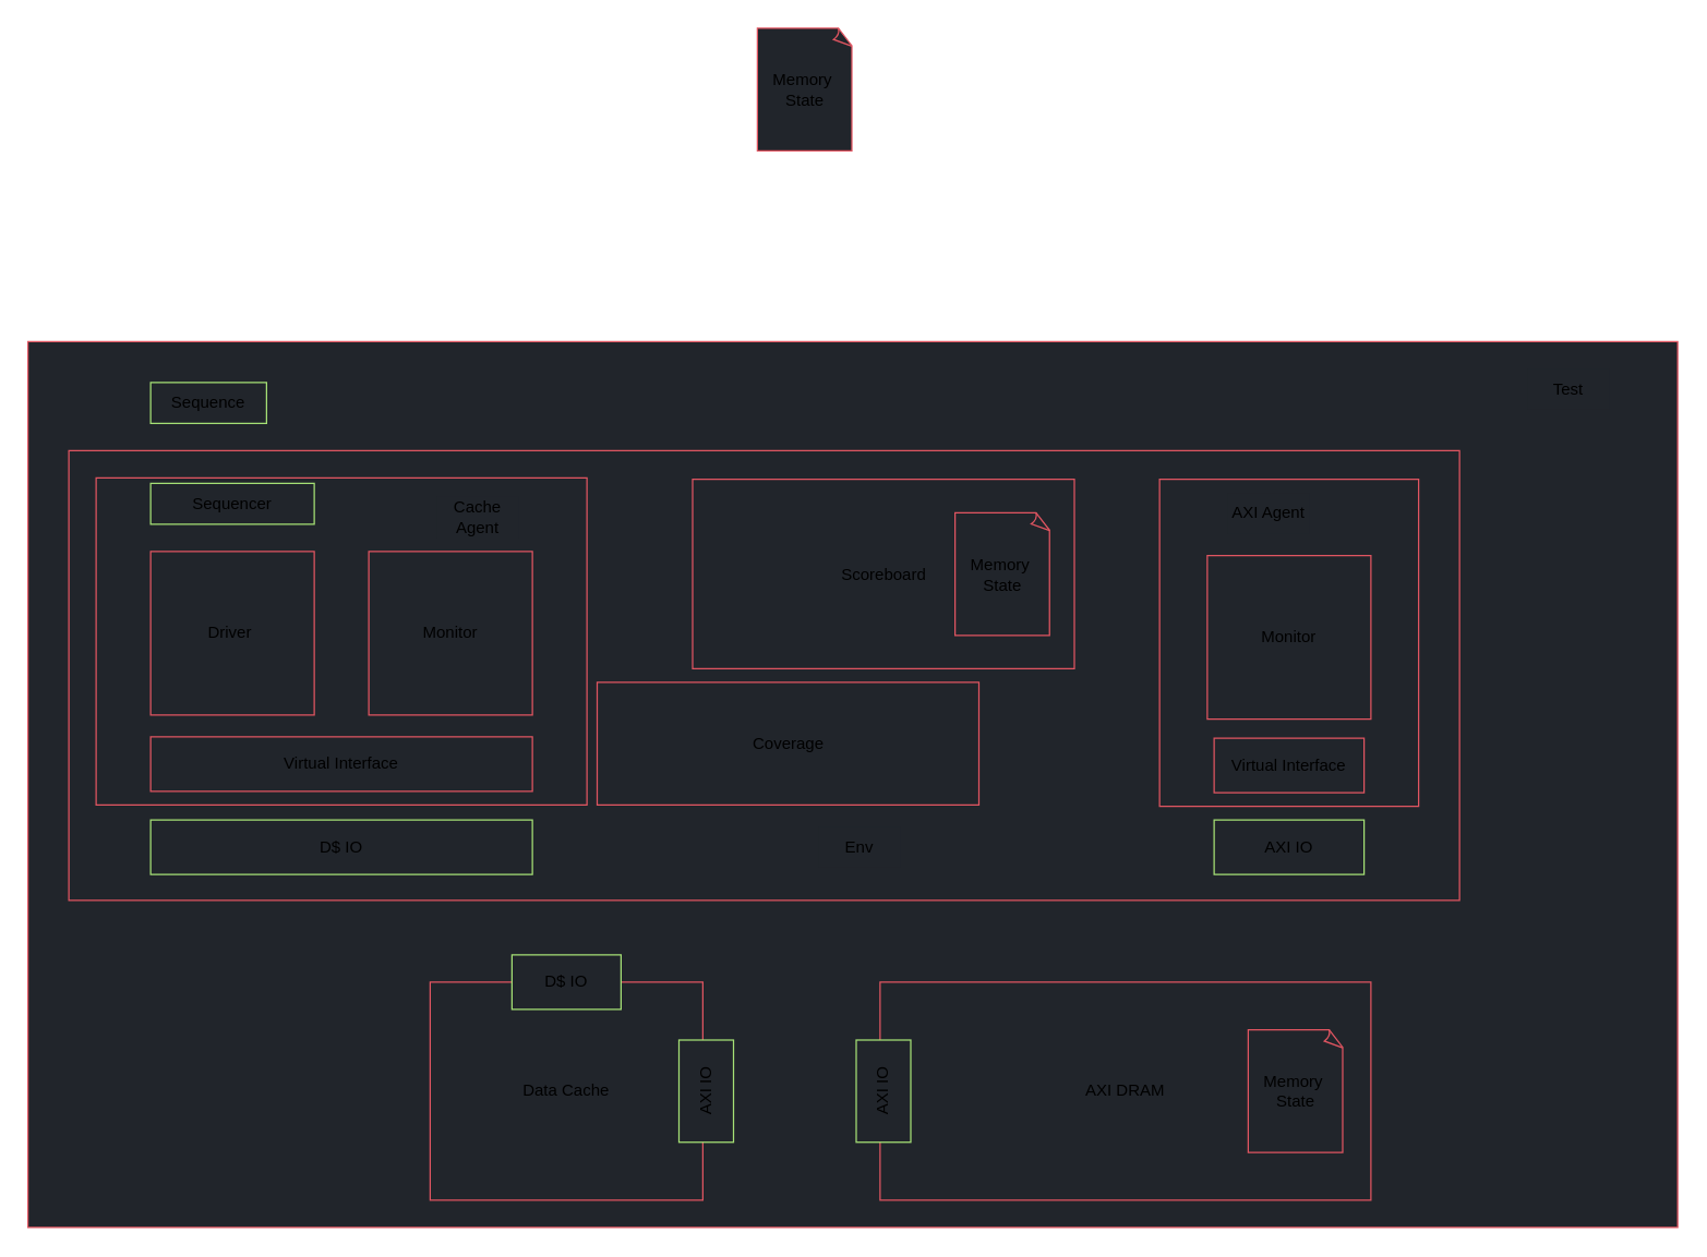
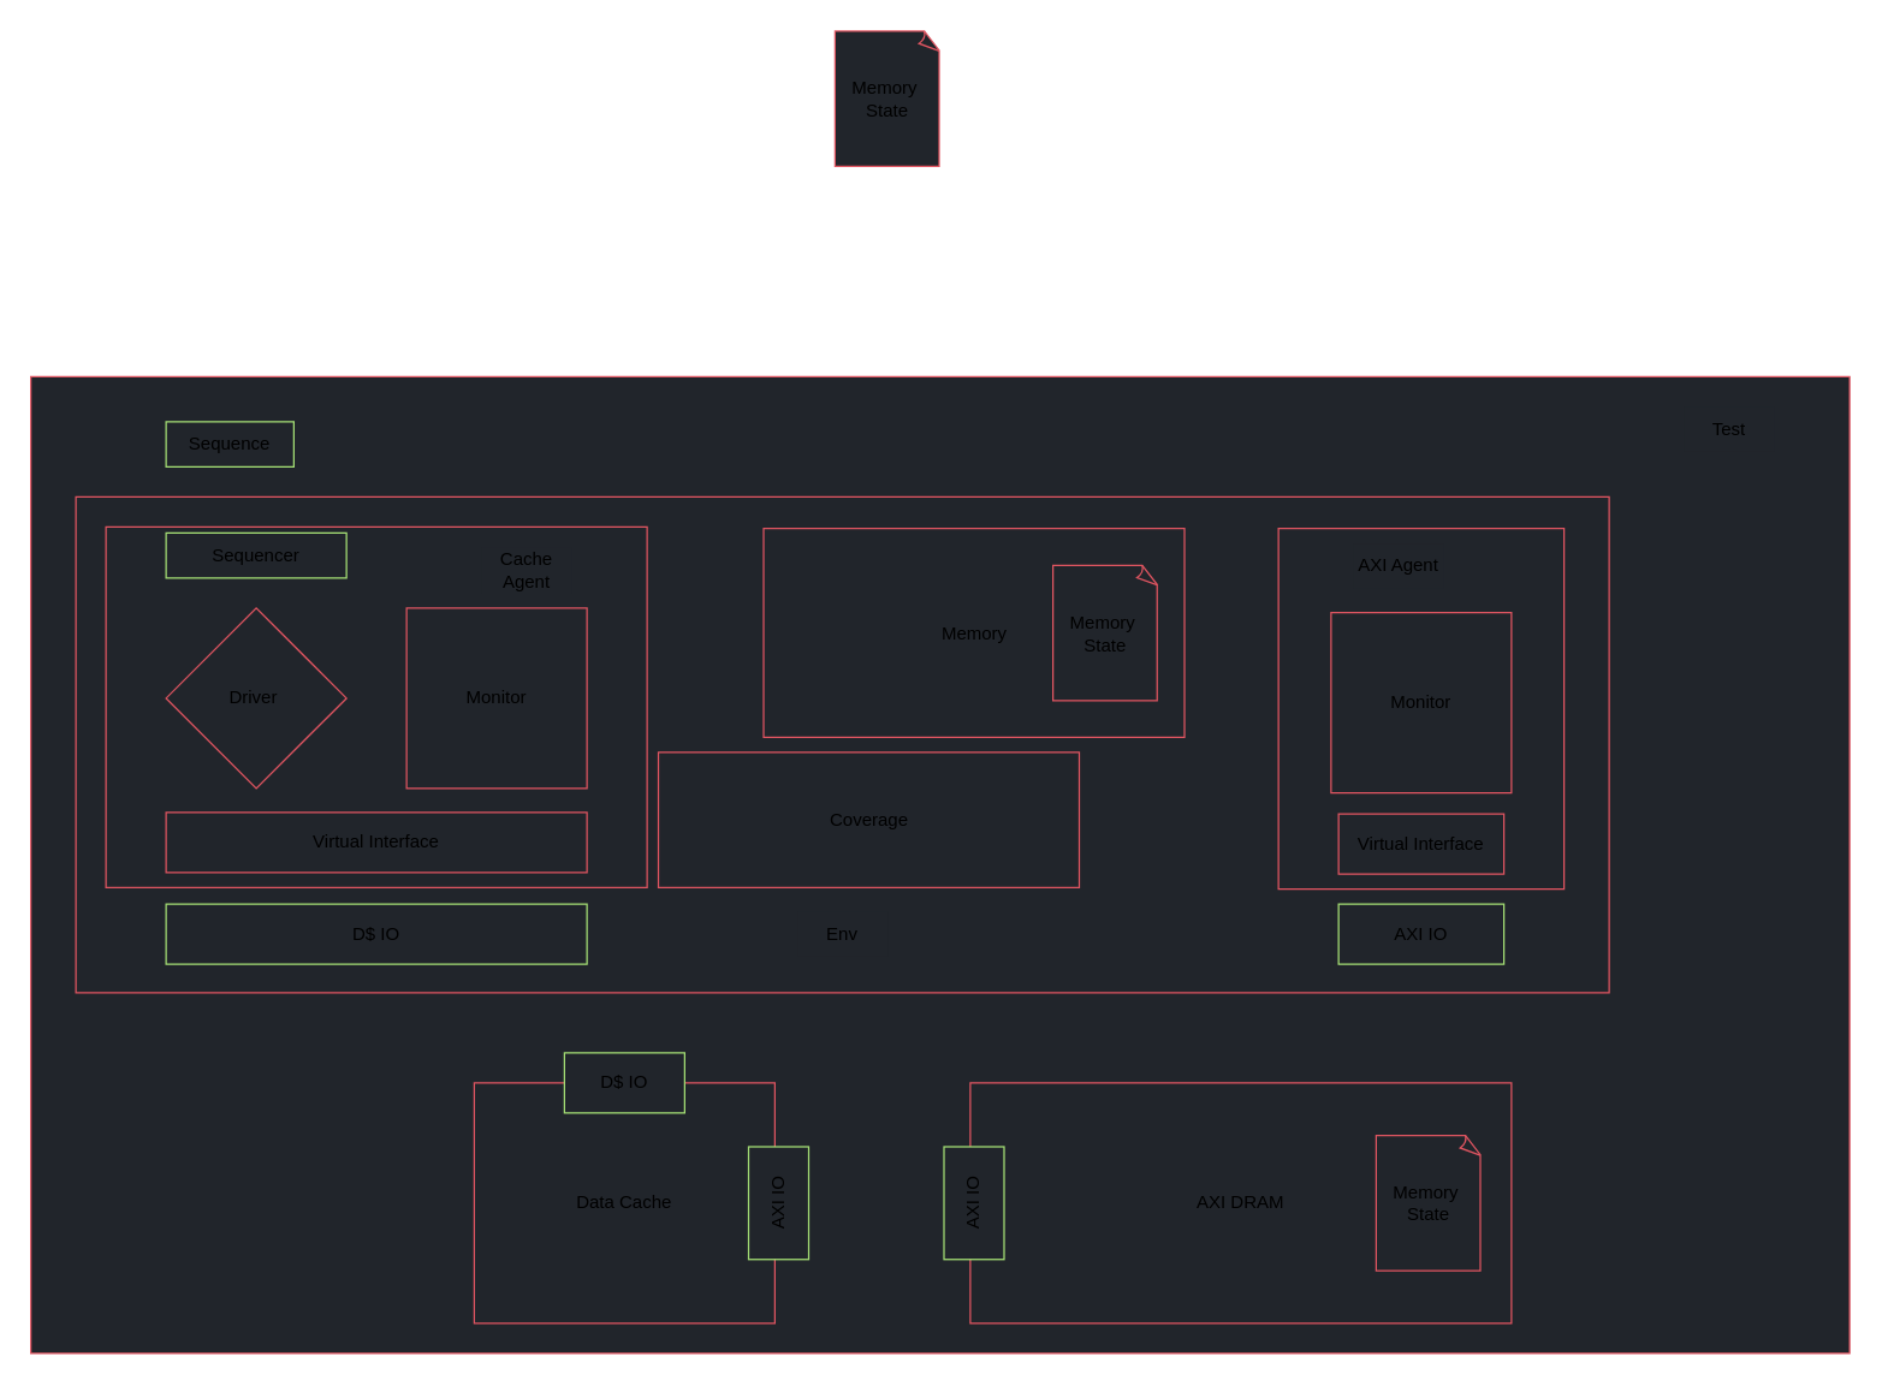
  <mxCell id="0" />
  <mxCell id="1" parent="0" />
  <mxCell id="2" value="" style="rounded=0;whiteSpace=wrap;html=1;fillColor=#21252B;strokeColor=#E05561;" vertex="1" parent="1"><mxGeometry x="20" y="250" width="1210" height="650" as="geometry" /></mxCell>
  <mxCell id="3" value="" style="rounded=0;whiteSpace=wrap;html=1;fillColor=#21252B;strokeColor=#E05561;" vertex="1" parent="1"><mxGeometry x="50" y="330" width="1020" height="330" as="geometry" /></mxCell>
  <mxCell id="4" value="" style="rounded=0;whiteSpace=wrap;html=1;fillColor=#21252B;strokeColor=#E05561;" vertex="1" parent="1"><mxGeometry x="70" y="350" width="360" height="240" as="geometry" /></mxCell>
- <mxCell id="5" value="Driver&amp;nbsp;" style="rounded=0;whiteSpace=wrap;html=1;fillColor=#21252B;strokeColor=#E05561;" vertex="1" parent="1"><mxGeometry x="110" y="404" width="120" height="120" as="geometry" /></mxCell>
+ <mxCell id="5" value="Driver&amp;nbsp;" style="rhombus;whiteSpace=wrap;html=1;fillColor=#21252B;strokeColor=#E05561;" vertex="1" parent="1"><mxGeometry x="110" y="404" width="120" height="120" as="geometry" /></mxCell>
  <mxCell id="6" value="Sequencer" style="rounded=0;whiteSpace=wrap;html=1;fillColor=#21252B;strokeColor=#A5E075;" vertex="1" parent="1"><mxGeometry x="110" y="354" width="120" height="30" as="geometry" /></mxCell>
  <mxCell id="7" value="Monitor" style="rounded=0;whiteSpace=wrap;html=1;fillColor=#21252B;strokeColor=#E05561;" vertex="1" parent="1"><mxGeometry x="270" y="404" width="120" height="120" as="geometry" /></mxCell>
  <mxCell id="8" value="Virtual Interface" style="rounded=0;whiteSpace=wrap;html=1;fillColor=#21252B;strokeColor=#E05561;" vertex="1" parent="1"><mxGeometry x="110" y="540" width="280" height="40" as="geometry" /></mxCell>
  <mxCell id="9" value="D$ IO" style="rounded=0;whiteSpace=wrap;html=1;fillColor=#21252B;strokeColor=#A5E075;" vertex="1" parent="1"><mxGeometry x="110" y="601" width="280" height="40" as="geometry" /></mxCell>
  <mxCell id="10" value="Sequence" style="rounded=0;whiteSpace=wrap;html=1;fillColor=#21252B;strokeColor=#A5E075;" vertex="1" parent="1"><mxGeometry x="110" y="280" width="85" height="30" as="geometry" /></mxCell>
- <mxCell id="11" value="Scoreboard" style="rounded=0;whiteSpace=wrap;html=1;fillColor=#21252B;strokeColor=#E05561;" vertex="1" parent="1"><mxGeometry x="507.5" y="351" width="280" height="139" as="geometry" /></mxCell>
+ <mxCell id="11" value="Memory" style="rounded=0;whiteSpace=wrap;html=1;fillColor=#21252B;strokeColor=#E05561;" vertex="1" parent="1"><mxGeometry x="507.5" y="351" width="280" height="139" as="geometry" /></mxCell>
  <mxCell id="12" value="Data Cache" style="rounded=0;whiteSpace=wrap;html=1;fillColor=#21252B;strokeColor=#E05561;" vertex="1" parent="1"><mxGeometry x="315" y="720" width="200" height="160" as="geometry" /></mxCell>
  <mxCell id="13" value="Coverage" style="rounded=0;whiteSpace=wrap;html=1;fillColor=#21252B;strokeColor=#E05561;" vertex="1" parent="1"><mxGeometry x="437.5" y="500" width="280" height="90" as="geometry" /></mxCell>
  <mxCell id="14" value="Cache Agent" style="text;html=1;align=center;verticalAlign=middle;whiteSpace=wrap;rounded=0;strokeColor=none;fillColor=#21252B;" vertex="1" parent="1"><mxGeometry x="320" y="364" width="60" height="30" as="geometry" /></mxCell>
- <mxCell id="15" value="Env" style="text;html=1;align=center;verticalAlign=middle;whiteSpace=wrap;rounded=0;strokeColor=none;fillColor=#21252B;" vertex="1" parent="1"><mxGeometry x="600" y="606" width="60" height="30" as="geometry" /></mxCell>
+ <mxCell id="15" value="Env" style="text;html=1;align=center;verticalAlign=middle;whiteSpace=wrap;rounded=0;strokeColor=none;fillColor=#21252B;" vertex="1" parent="1"><mxGeometry x="530" y="606" width="60" height="30" as="geometry" /></mxCell>
  <mxCell id="16" value="Test" style="text;html=1;align=center;verticalAlign=middle;whiteSpace=wrap;rounded=0;strokeColor=none;fillColor=#21252B;" vertex="1" parent="1"><mxGeometry x="1120" y="270" width="60" height="30" as="geometry" /></mxCell>
  <mxCell id="17" value="Memory&amp;nbsp;&lt;br&gt;State" style="whiteSpace=wrap;html=1;shape=mxgraph.basic.document;strokeColor=#E05561;fillColor=#21252B;" vertex="1" parent="1"><mxGeometry x="700" y="375.5" width="70" height="90" as="geometry" /></mxCell>
  <mxCell id="18" value="AXI DRAM" style="rounded=0;whiteSpace=wrap;html=1;fillColor=#21252B;strokeColor=#E05561;" vertex="1" parent="1"><mxGeometry x="645" y="720" width="360" height="160" as="geometry" /></mxCell>
  <mxCell id="19" value="Memory&amp;nbsp;&lt;br&gt;State" style="whiteSpace=wrap;html=1;shape=mxgraph.basic.document;strokeColor=#E05561;fillColor=#21252B;" vertex="1" parent="1"><mxGeometry x="915" y="755" width="70" height="90" as="geometry" /></mxCell>
  <mxCell id="20" value="Memory&amp;nbsp;&lt;br&gt;State" style="whiteSpace=wrap;html=1;shape=mxgraph.basic.document;strokeColor=#E05561;fillColor=#21252B;" vertex="1" parent="1"><mxGeometry x="555" y="20" width="70" height="90" as="geometry" /></mxCell>
  <mxCell id="21" value="" style="rounded=0;whiteSpace=wrap;html=1;fillColor=#21252B;strokeColor=#E05561;" vertex="1" parent="1"><mxGeometry x="850" y="351" width="190" height="240" as="geometry" /></mxCell>
  <mxCell id="22" value="Monitor" style="rounded=0;whiteSpace=wrap;html=1;fillColor=#21252B;strokeColor=#E05561;" vertex="1" parent="1"><mxGeometry x="885" y="407" width="120" height="120" as="geometry" /></mxCell>
  <mxCell id="23" value="Virtual Interface" style="rounded=0;whiteSpace=wrap;html=1;fillColor=#21252B;strokeColor=#E05561;" vertex="1" parent="1"><mxGeometry x="890" y="541" width="110" height="40" as="geometry" /></mxCell>
  <mxCell id="24" value="AXI IO" style="rounded=0;whiteSpace=wrap;html=1;fillColor=#21252B;strokeColor=#A5E075;" vertex="1" parent="1"><mxGeometry x="890" y="601" width="110" height="40" as="geometry" /></mxCell>
  <mxCell id="25" value="AXI Agent" style="text;html=1;align=center;verticalAlign=middle;whiteSpace=wrap;rounded=0;strokeColor=none;fillColor=#21252B;" vertex="1" parent="1"><mxGeometry x="900" y="361" width="60" height="30" as="geometry" /></mxCell>
  <mxCell id="26" value="D$ IO" style="rounded=0;whiteSpace=wrap;html=1;fillColor=#21252B;strokeColor=#A5E075;" vertex="1" parent="1"><mxGeometry x="375" y="700" width="80" height="40" as="geometry" /></mxCell>
  <mxCell id="27" value="AXI IO" style="rounded=0;whiteSpace=wrap;html=1;fillColor=#21252B;strokeColor=#A5E075;rotation=-90;" vertex="1" parent="1"><mxGeometry x="480" y="780" width="75" height="40" as="geometry" /></mxCell>
  <mxCell id="28" value="AXI IO" style="rounded=0;whiteSpace=wrap;html=1;fillColor=#21252B;strokeColor=#A5E075;rotation=-90;" vertex="1" parent="1"><mxGeometry x="610" y="780" width="75" height="40" as="geometry" /></mxCell>
